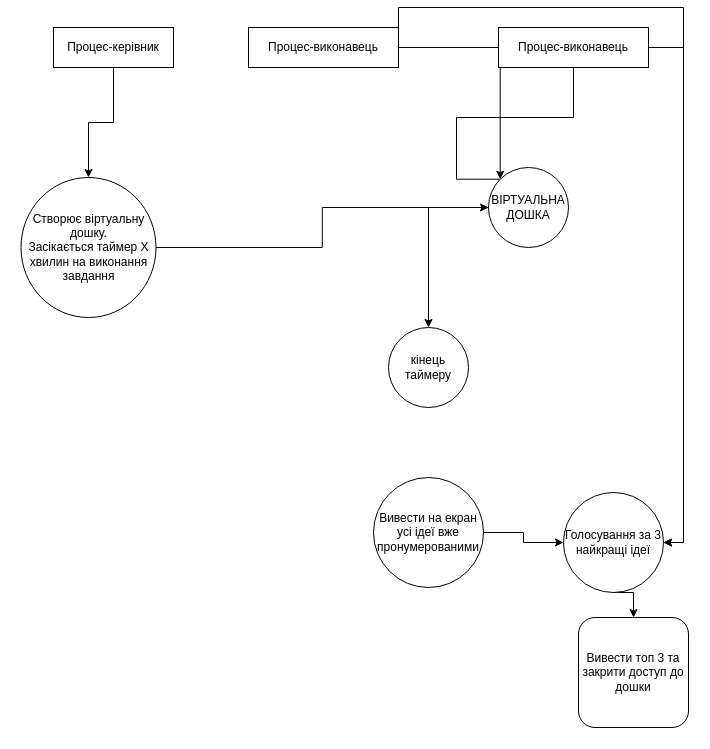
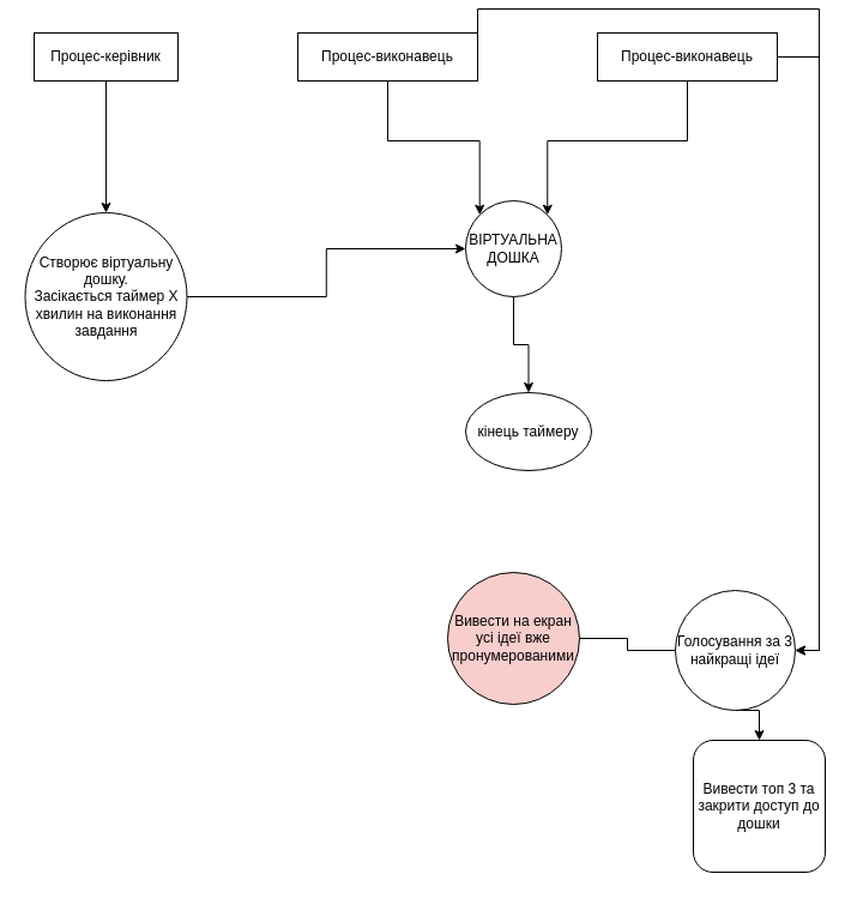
  <mxCell id="0" />
  <mxCell id="1" parent="0" />
  <mxCell id="2" value="" style="edgeStyle=orthogonalEdgeStyle;rounded=0;orthogonalLoop=1;jettySize=auto;html=1;" edge="1" parent="1" source="3" target="8"><mxGeometry relative="1" as="geometry" /></mxCell>
- <mxCell id="3" value="Процес-керівник" style="rounded=0;whiteSpace=wrap;html=1;" vertex="1" parent="1"><mxGeometry x="53" y="20" width="120" height="40" as="geometry" /></mxCell>
+ <mxCell id="3" value="Процес-керівник" style="rounded=0;whiteSpace=wrap;html=1;" vertex="1" parent="1"><mxGeometry x="28" y="20" width="120" height="40" as="geometry" /></mxCell>
  <mxCell id="4" style="edgeStyle=orthogonalEdgeStyle;rounded=0;orthogonalLoop=1;jettySize=auto;html=1;entryX=0;entryY=0;entryDx=0;entryDy=0;" edge="1" parent="1" source="6" target="13"><mxGeometry relative="1" as="geometry" /></mxCell>
  <mxCell id="5" style="edgeStyle=orthogonalEdgeStyle;rounded=0;orthogonalLoop=1;jettySize=auto;html=1;exitX=1;exitY=0;exitDx=0;exitDy=0;entryX=1;entryY=0.5;entryDx=0;entryDy=0;" edge="1" parent="1" source="6" target="18"><mxGeometry relative="1" as="geometry"><mxPoint x="708" y="160" as="targetPoint" /></mxGeometry></mxCell>
  <mxCell id="6" value="Процес-виконавець" style="rounded=0;whiteSpace=wrap;html=1;" vertex="1" parent="1"><mxGeometry x="248" y="20" width="150" height="40" as="geometry" /></mxCell>
  <mxCell id="7" style="edgeStyle=orthogonalEdgeStyle;rounded=0;orthogonalLoop=1;jettySize=auto;html=1;entryX=0;entryY=0.5;entryDx=0;entryDy=0;" edge="1" parent="1" source="8" target="13"><mxGeometry relative="1" as="geometry" /></mxCell>
  <mxCell id="8" value="Створює віртуальну дошку.&lt;br&gt;Засікається таймер Х хвилин на виконання завдання" style="ellipse;whiteSpace=wrap;html=1;rounded=0;" vertex="1" parent="1"><mxGeometry x="20.5" y="170" width="135" height="140" as="geometry" /></mxCell>
  <mxCell id="9" style="edgeStyle=orthogonalEdgeStyle;rounded=0;orthogonalLoop=1;jettySize=auto;html=1;entryX=1;entryY=0;entryDx=0;entryDy=0;" edge="1" parent="1" source="11" target="13"><mxGeometry relative="1" as="geometry"><Array as="points"><mxPoint x="573" y="110" /><mxPoint x="456" y="110" /></Array></mxGeometry></mxCell>
  <mxCell id="10" style="edgeStyle=orthogonalEdgeStyle;rounded=0;orthogonalLoop=1;jettySize=auto;html=1;exitX=1;exitY=0.5;exitDx=0;exitDy=0;entryX=1;entryY=0.5;entryDx=0;entryDy=0;" edge="1" parent="1" source="11" target="18"><mxGeometry relative="1" as="geometry" /></mxCell>
  <mxCell id="11" value="Процес-виконавець" style="rounded=0;whiteSpace=wrap;html=1;" vertex="1" parent="1"><mxGeometry x="498" y="20" width="150" height="40" as="geometry" /></mxCell>
  <mxCell id="12" style="edgeStyle=orthogonalEdgeStyle;rounded=0;orthogonalLoop=1;jettySize=auto;html=1;entryX=0.5;entryY=0;entryDx=0;entryDy=0;" edge="1" parent="1" source="13" target="14"><mxGeometry relative="1" as="geometry" /></mxCell>
- <mxCell id="13" value="ВІРТУАЛЬНА ДОШКА" style="ellipse;whiteSpace=wrap;html=1;aspect=fixed;" vertex="1" parent="1"><mxGeometry x="488" y="160" width="80" height="80" as="geometry" /></mxCell>
- <mxCell id="14" value="кінець таймеру" style="ellipse;whiteSpace=wrap;html=1;aspect=fixed;" vertex="1" parent="1"><mxGeometry x="388" y="320" width="80" height="80" as="geometry" /></mxCell>
- <mxCell id="15" style="edgeStyle=orthogonalEdgeStyle;rounded=0;orthogonalLoop=1;jettySize=auto;html=1;exitX=1;exitY=0.5;exitDx=0;exitDy=0;entryX=0;entryY=0.5;entryDx=0;entryDy=0;" edge="1" parent="1" source="16" target="18"><mxGeometry relative="1" as="geometry" /></mxCell>
- <mxCell id="16" value="Вивести на екран усі ідеї вже пронумерованими" style="ellipse;whiteSpace=wrap;html=1;aspect=fixed;" vertex="1" parent="1"><mxGeometry x="373" y="470" width="110" height="110" as="geometry" /></mxCell>
+ <mxCell id="13" value="ВІРТУАЛЬНА ДОШКА" style="ellipse;whiteSpace=wrap;html=1;aspect=fixed;" vertex="1" parent="1"><mxGeometry x="388" y="160" width="80" height="80" as="geometry" /></mxCell>
+ <mxCell id="14" value="кінець таймеру" style="ellipse;whiteSpace=wrap;html=1;aspect=fixed;" vertex="1" parent="1"><mxGeometry x="388" y="320" width="105" height="65" as="geometry" /></mxCell>
+ <mxCell id="15" style="edgeStyle=orthogonalEdgeStyle;rounded=0;orthogonalLoop=1;jettySize=auto;html=1;exitX=1;exitY=0.5;exitDx=0;exitDy=0;entryX=0;entryY=0.5;entryDx=0;entryDy=0;endArrow=none;" edge="1" parent="1" source="16" target="18"><mxGeometry relative="1" as="geometry" /></mxCell>
+ <mxCell id="16" value="Вивести на екран усі ідеї вже пронумерованими" style="ellipse;whiteSpace=wrap;html=1;aspect=fixed;fillColor=#f8cecc;" vertex="1" parent="1"><mxGeometry x="373" y="470" width="110" height="110" as="geometry" /></mxCell>
  <mxCell id="17" style="edgeStyle=orthogonalEdgeStyle;rounded=0;orthogonalLoop=1;jettySize=auto;html=1;exitX=0.5;exitY=1;exitDx=0;exitDy=0;entryX=0.5;entryY=0;entryDx=0;entryDy=0;" edge="1" parent="1" source="18" target="19"><mxGeometry relative="1" as="geometry" /></mxCell>
  <mxCell id="18" value="Голосування за 3 найкращі ідеї" style="ellipse;whiteSpace=wrap;html=1;aspect=fixed;" vertex="1" parent="1"><mxGeometry x="563" y="485" width="100" height="100" as="geometry" /></mxCell>
  <mxCell id="19" value="Вивести топ 3 та закрити доступ до дошки" style="whiteSpace=wrap;html=1;aspect=fixed;rounded=1;" vertex="1" parent="1"><mxGeometry x="578" y="610" width="110" height="110" as="geometry" /></mxCell>
